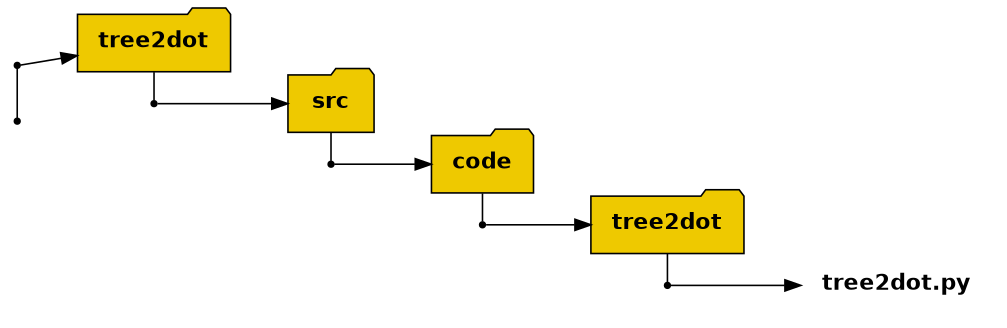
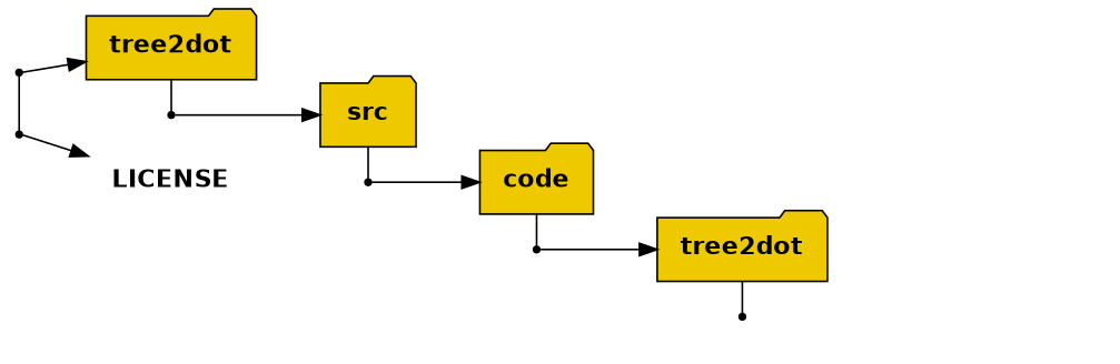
  digraph {
    fontname=helvetica
    rankdir=LR
    node [fontname=helvetica shape=point]
    edge [fontname=helvetica]
    gv_d_8273e4edcbdbad61e4cb88a2d70d824d
    gv_f_7f1d75c1c71bb3662229f57f9043ec19
    n3 [fillcolor=gold2 label=< <b>tree2dot</b> > shape=folder style=filled]
    gv_d_0b8510be0d183ffe269d67e8591850d6
    n5 [fillcolor=gold2 label=< <b>src</b> > shape=folder style=filled]
    gv_d_810f73e4b7579a5d6072b04766c29014
    n7 [fillcolor=gold2 label=< <b>code</b> > shape=folder style=filled]
    gv_d_4b246943ed475e1a835da37420a92f12
    n9 [fillcolor=gold2 label=< <b>tree2dot</b> > shape=folder style=filled]
    gv_f_584bd4bc6d301efa1b2e08400f47a374
-   n12 [fontcolor=black label=< <b>tree2dot.py</b> > shape=none]
+   n11 [fontcolor=black label=< <b>LICENSE</b> > shape=none]
    subgraph sub_1 {
      rank=same
      gv_d_8273e4edcbdbad61e4cb88a2d70d824d
      gv_f_7f1d75c1c71bb3662229f57f9043ec19
    }
    subgraph sub_2 {
      rank=same
      n3
      gv_d_0b8510be0d183ffe269d67e8591850d6
    }
    subgraph sub_3 {
      rank=same
      n5
      gv_d_810f73e4b7579a5d6072b04766c29014
    }
    subgraph sub_4 {
      rank=same
      n7
      gv_d_4b246943ed475e1a835da37420a92f12
    }
    subgraph sub_5 {
      rank=same
      n9
      gv_f_584bd4bc6d301efa1b2e08400f47a374
    }
    gv_d_8273e4edcbdbad61e4cb88a2d70d824d -> gv_f_7f1d75c1c71bb3662229f57f9043ec19 [arrowhead=none]
    gv_d_8273e4edcbdbad61e4cb88a2d70d824d -> n3
+   gv_f_7f1d75c1c71bb3662229f57f9043ec19 -> n11
    n3 -> gv_d_0b8510be0d183ffe269d67e8591850d6 [arrowhead=none]
    gv_d_0b8510be0d183ffe269d67e8591850d6 -> n5
    n5 -> gv_d_810f73e4b7579a5d6072b04766c29014 [arrowhead=none]
    gv_d_810f73e4b7579a5d6072b04766c29014 -> n7
    n7 -> gv_d_4b246943ed475e1a835da37420a92f12 [arrowhead=none]
    gv_d_4b246943ed475e1a835da37420a92f12 -> n9
    n9 -> gv_f_584bd4bc6d301efa1b2e08400f47a374 [arrowhead=none]
-   gv_f_584bd4bc6d301efa1b2e08400f47a374 -> n12
  }
